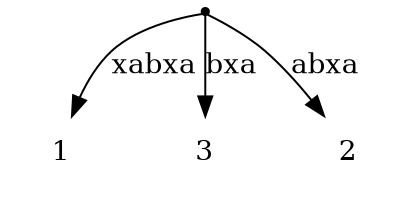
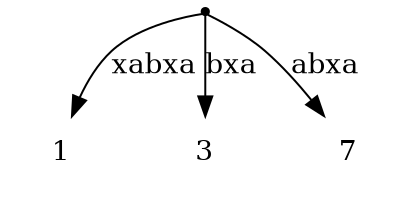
  digraph {
    node [shape=plaintext]
    0 [shape=point]
    1
    3
-   2
+   2 [label=7]
    0 -> 1 [label=xabxa]
    0 -> 3 [label=bxa]
    0 -> 2 [label=abxa]
  }
